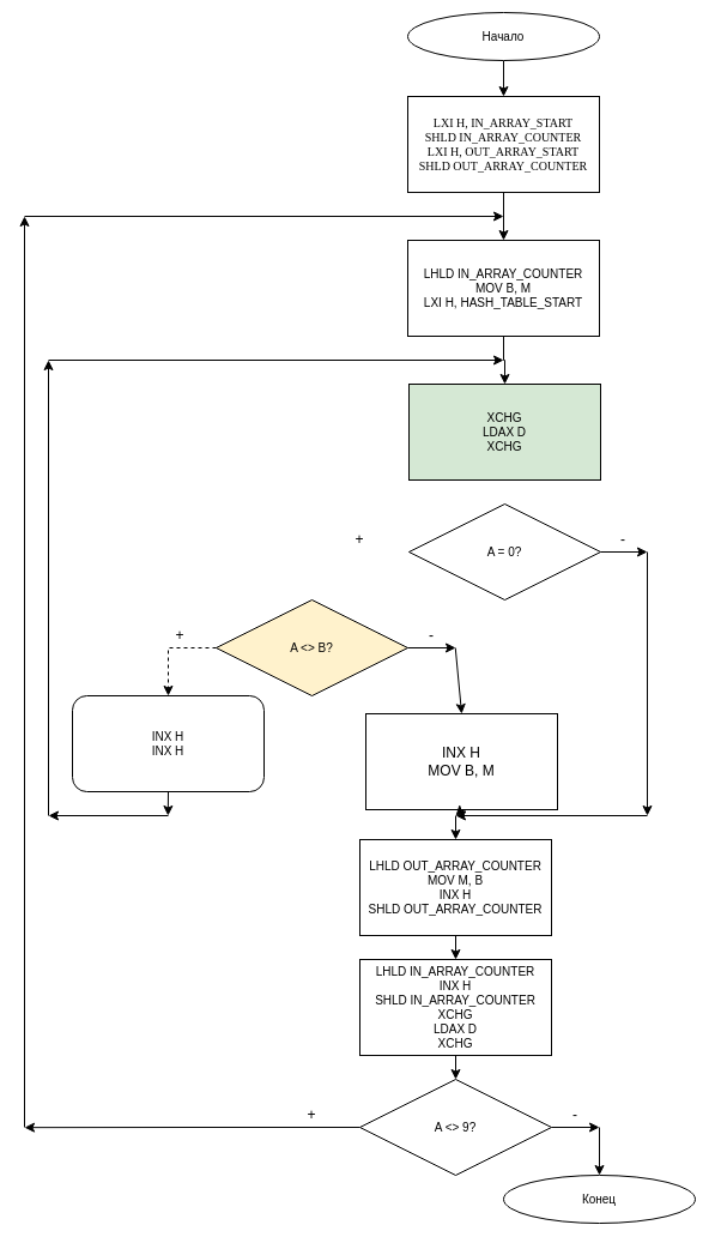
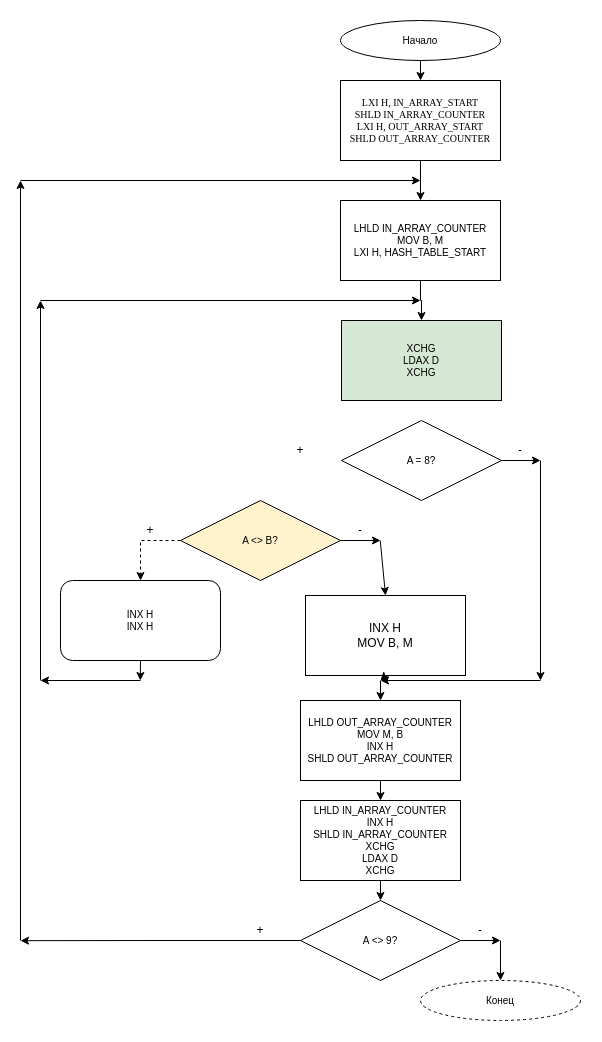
  <mxCell id="0" />
  <mxCell id="1" parent="0" />
  <mxCell id="2" style="edgeStyle=orthogonalEdgeStyle;rounded=0;orthogonalLoop=1;jettySize=auto;html=1;exitX=0.5;exitY=1;exitDx=0;exitDy=0;entryX=0.5;entryY=0;entryDx=0;entryDy=0;" parent="1" source="3" target="5" edge="1"><mxGeometry relative="1" as="geometry" /></mxCell>
- <mxCell id="3" value="Начало" style="ellipse;whiteSpace=wrap;html=1;fontSize=10;" parent="1" vertex="1"><mxGeometry x="340" y="10" width="160" height="40" as="geometry" /></mxCell>
+ <mxCell id="3" value="Начало" style="ellipse;whiteSpace=wrap;html=1;fontSize=10;" parent="1" vertex="1"><mxGeometry width="160" height="40" as="geometry" x="340" y="20" /></mxCell>
  <mxCell id="4" style="edgeStyle=orthogonalEdgeStyle;rounded=0;orthogonalLoop=1;jettySize=auto;html=1;exitX=0.5;exitY=1;exitDx=0;exitDy=0;entryX=0.5;entryY=0;entryDx=0;entryDy=0;fontSize=10;" edge="1" parent="1" source="5" target="7"><mxGeometry relative="1" as="geometry" /></mxCell>
  <mxCell id="5" value="&lt;div style=&quot;font-size: 10px;&quot;&gt;&lt;font style=&quot;font-size: 10px;&quot; face=&quot;Times New Roman&quot;&gt;LXI H, IN_ARRAY_START&lt;/font&gt;&lt;/div&gt;&lt;div style=&quot;font-size: 10px;&quot;&gt;&lt;span style=&quot;font-size: 10px;&quot;&gt;&lt;font style=&quot;font-size: 10px;&quot; face=&quot;Times New Roman&quot;&gt;SHLD IN_ARRAY_COUNTER&lt;/font&gt;&lt;/span&gt;&lt;/div&gt;&lt;div style=&quot;font-size: 10px;&quot;&gt;&lt;font face=&quot;Times New Roman&quot; style=&quot;font-size: 10px;&quot;&gt;&lt;span style=&quot;font-size: 10px;&quot;&gt;LXI H, OUT_ARRAY_START&lt;/span&gt;&lt;br style=&quot;font-size: 10px;&quot;&gt;&lt;/font&gt;&lt;/div&gt;&lt;div style=&quot;font-size: 10px;&quot;&gt;&lt;font face=&quot;Times New Roman&quot; style=&quot;font-size: 10px;&quot;&gt;&lt;span style=&quot;font-size: 10px;&quot;&gt;SHLD OUT_ARRAY_COUNTER&lt;/span&gt;&lt;br style=&quot;font-size: 10px;&quot;&gt;&lt;/font&gt;&lt;/div&gt;" style="rounded=0;whiteSpace=wrap;html=1;fontSize=10;" parent="1" vertex="1"><mxGeometry y="80" width="160" height="80" as="geometry" x="340" /></mxCell>
  <mxCell id="6" style="edgeStyle=orthogonalEdgeStyle;rounded=0;orthogonalLoop=1;jettySize=auto;html=1;exitX=0.5;exitY=1;exitDx=0;exitDy=0;entryX=0.5;entryY=0;entryDx=0;entryDy=0;fontSize=10;" edge="1" parent="1" source="7" target="8"><mxGeometry relative="1" as="geometry" /></mxCell>
  <mxCell id="7" value="LHLD IN_ARRAY_COUNTER&lt;br style=&quot;font-size: 10px;&quot;&gt;MOV B, M&lt;br style=&quot;font-size: 10px;&quot;&gt;LXI H, HASH_TABLE_START" style="rounded=0;whiteSpace=wrap;html=1;fontSize=10;" vertex="1" parent="1"><mxGeometry y="200" width="160" height="80" as="geometry" x="340" /></mxCell>
  <mxCell id="8" value="XCHG&lt;br&gt;LDAX D&lt;br&gt;XCHG" style="rounded=0;whiteSpace=wrap;html=1;fontSize=10;fillColor=#d5e8d4;" vertex="1" parent="1"><mxGeometry x="341" y="320" width="160" height="80" as="geometry" /></mxCell>
- <mxCell id="9" value="A = 0?" style="rhombus;whiteSpace=wrap;html=1;fontSize=10;" vertex="1" parent="1"><mxGeometry x="341" y="420" width="160" height="80" as="geometry" /></mxCell>
+ <mxCell id="9" value="A = 8?" style="rhombus;whiteSpace=wrap;html=1;fontSize=10;" vertex="1" parent="1"><mxGeometry x="341" y="420" width="160" height="80" as="geometry" /></mxCell>
  <mxCell id="10" style="edgeStyle=orthogonalEdgeStyle;rounded=0;orthogonalLoop=1;jettySize=auto;html=1;exitX=0;exitY=0.5;exitDx=0;exitDy=0;entryX=0.5;entryY=0;entryDx=0;entryDy=0;fontSize=10;dashed=1;" edge="1" parent="1" source="11" target="13"><mxGeometry relative="1" as="geometry" /></mxCell>
  <mxCell id="11" value="A &amp;lt;&amp;gt; B?" style="rhombus;whiteSpace=wrap;html=1;fontSize=10;fillColor=#fff2cc;" vertex="1" parent="1"><mxGeometry x="180" y="500" width="160" height="80" as="geometry" /></mxCell>
  <mxCell id="12" style="edgeStyle=orthogonalEdgeStyle;rounded=0;orthogonalLoop=1;jettySize=auto;html=1;exitX=0.5;exitY=1;exitDx=0;exitDy=0;fontSize=12;" edge="1" parent="1" source="13"><mxGeometry relative="1" as="geometry"><mxPoint x="139.81" y="680" as="targetPoint" /></mxGeometry></mxCell>
  <mxCell id="13" value="INX H&lt;br&gt;INX H" style="whiteSpace=wrap;html=1;fontSize=10;rounded=1;" vertex="1" parent="1"><mxGeometry x="60" y="580" width="160" height="80" as="geometry" /></mxCell>
  <mxCell id="14" value="" style="endArrow=classic;html=1;fontSize=10;" edge="1" parent="1"><mxGeometry width="50" height="50" relative="1" as="geometry"><mxPoint x="140" y="680" as="sourcePoint" /><mxPoint x="40" y="680" as="targetPoint" /></mxGeometry></mxCell>
  <mxCell id="15" value="" style="endArrow=classic;html=1;fontSize=10;" edge="1" parent="1"><mxGeometry width="50" height="50" relative="1" as="geometry"><mxPoint x="40" y="680" as="sourcePoint" /><mxPoint x="40" y="300" as="targetPoint" /></mxGeometry></mxCell>
  <mxCell id="16" value="" style="endArrow=classic;html=1;fontSize=10;exitX=1;exitY=0.5;exitDx=0;exitDy=0;" edge="1" parent="1" source="9"><mxGeometry width="50" height="50" relative="1" as="geometry"><mxPoint x="560" y="570" as="sourcePoint" /><mxPoint x="540" y="460" as="targetPoint" /></mxGeometry></mxCell>
  <mxCell id="17" value="" style="endArrow=classic;html=1;fontSize=10;" edge="1" parent="1"><mxGeometry width="50" height="50" relative="1" as="geometry"><mxPoint x="540" y="460" as="sourcePoint" /><mxPoint x="540" y="680" as="targetPoint" /></mxGeometry></mxCell>
  <mxCell id="18" value="" style="endArrow=classic;html=1;fontSize=10;exitX=1;exitY=0.5;exitDx=0;exitDy=0;" edge="1" parent="1" source="11"><mxGeometry width="50" height="50" relative="1" as="geometry"><mxPoint x="560" y="570" as="sourcePoint" /><mxPoint x="380" y="540" as="targetPoint" /></mxGeometry></mxCell>
  <mxCell id="19" value="+" style="text;html=1;strokeColor=none;fillColor=none;align=center;verticalAlign=middle;whiteSpace=wrap;rounded=0;fontSize=12;" vertex="1" parent="1"><mxGeometry x="280" y="440" width="40" height="20" as="geometry" /></mxCell>
  <mxCell id="20" value="-" style="text;html=1;strokeColor=none;fillColor=none;align=center;verticalAlign=middle;whiteSpace=wrap;rounded=0;fontSize=12;" vertex="1" parent="1"><mxGeometry x="500" y="440" width="40" height="20" as="geometry" /></mxCell>
  <mxCell id="21" value="+" style="text;html=1;strokeColor=none;fillColor=none;align=center;verticalAlign=middle;whiteSpace=wrap;rounded=0;fontSize=12;" vertex="1" parent="1"><mxGeometry x="130" y="520" width="40" height="20" as="geometry" /></mxCell>
  <mxCell id="22" value="-" style="text;html=1;strokeColor=none;fillColor=none;align=center;verticalAlign=middle;whiteSpace=wrap;rounded=0;fontSize=12;" vertex="1" parent="1"><mxGeometry y="520" width="40" height="20" as="geometry" x="340" /></mxCell>
  <mxCell id="23" value="" style="endArrow=classic;html=1;fontSize=12;entryX=0.5;entryY=0;entryDx=0;entryDy=0;" edge="1" parent="1" target="24"><mxGeometry width="50" height="50" relative="1" as="geometry"><mxPoint x="379.76" y="540" as="sourcePoint" /><mxPoint x="379.76" y="560" as="targetPoint" /></mxGeometry></mxCell>
  <mxCell id="24" value="INX H&lt;br&gt;MOV B, M" style="rounded=0;whiteSpace=wrap;html=1;fontSize=12;" vertex="1" parent="1"><mxGeometry x="305" y="595" width="160" height="80" as="geometry" /></mxCell>
  <mxCell id="25" value="" style="endArrow=classic;html=1;fontSize=12;" edge="1" parent="1"><mxGeometry width="50" height="50" relative="1" as="geometry"><mxPoint x="40" y="300" as="sourcePoint" /><mxPoint x="420" y="300" as="targetPoint" /></mxGeometry></mxCell>
  <mxCell id="26" value="" style="endArrow=classic;html=1;fontSize=12;exitX=0.5;exitY=1;exitDx=0;exitDy=0;" edge="1" parent="1" source="24"><mxGeometry width="50" height="50" relative="1" as="geometry"><mxPoint x="390" y="680" as="sourcePoint" /><mxPoint x="380" y="680" as="targetPoint" /></mxGeometry></mxCell>
  <mxCell id="27" value="" style="endArrow=classic;html=1;fontSize=12;" edge="1" parent="1"><mxGeometry width="50" height="50" relative="1" as="geometry"><mxPoint x="540" y="680" as="sourcePoint" /><mxPoint x="380" y="680" as="targetPoint" /></mxGeometry></mxCell>
  <mxCell id="28" style="edgeStyle=orthogonalEdgeStyle;rounded=0;orthogonalLoop=1;jettySize=auto;html=1;exitX=0.5;exitY=1;exitDx=0;exitDy=0;entryX=0.5;entryY=0;entryDx=0;entryDy=0;fontSize=10;" edge="1" parent="1" source="29" target="32"><mxGeometry relative="1" as="geometry" /></mxCell>
  <mxCell id="29" value="LHLD OUT_ARRAY_COUNTER&lt;br&gt;MOV M, B&lt;br&gt;INX H&lt;br&gt;SHLD OUT_ARRAY_COUNTER" style="rounded=0;whiteSpace=wrap;html=1;fontSize=10;" vertex="1" parent="1"><mxGeometry x="300" y="700" width="160" height="80" as="geometry" /></mxCell>
  <mxCell id="30" value="" style="endArrow=classic;html=1;fontSize=12;entryX=0.5;entryY=0;entryDx=0;entryDy=0;" edge="1" parent="1" target="29"><mxGeometry width="50" height="50" relative="1" as="geometry"><mxPoint x="380" y="680" as="sourcePoint" /><mxPoint x="420" y="670" as="targetPoint" /></mxGeometry></mxCell>
  <mxCell id="31" style="edgeStyle=orthogonalEdgeStyle;rounded=0;orthogonalLoop=1;jettySize=auto;html=1;exitX=0.5;exitY=1;exitDx=0;exitDy=0;entryX=0.5;entryY=0;entryDx=0;entryDy=0;fontSize=10;" edge="1" parent="1" source="32" target="34"><mxGeometry relative="1" as="geometry" /></mxCell>
  <mxCell id="32" value="LHLD IN_ARRAY_COUNTER&lt;br&gt;INX H&lt;br&gt;SHLD IN_ARRAY_COUNTER&lt;br&gt;XCHG&lt;br&gt;LDAX D&lt;br&gt;XCHG" style="rounded=0;whiteSpace=wrap;html=1;fontSize=10;" vertex="1" parent="1"><mxGeometry x="300" y="800" width="160" height="80" as="geometry" /></mxCell>
  <mxCell id="33" style="edgeStyle=orthogonalEdgeStyle;rounded=0;orthogonalLoop=1;jettySize=auto;html=1;exitX=0;exitY=0.5;exitDx=0;exitDy=0;fontSize=10;" edge="1" parent="1" source="34"><mxGeometry relative="1" as="geometry"><mxPoint x="20" y="940.176" as="targetPoint" /></mxGeometry></mxCell>
  <mxCell id="34" value="A &amp;lt;&amp;gt; 9?" style="rhombus;whiteSpace=wrap;html=1;fontSize=10;" vertex="1" parent="1"><mxGeometry x="300" y="900" width="160" height="80" as="geometry" /></mxCell>
  <mxCell id="35" value="" style="endArrow=classic;html=1;fontSize=10;" edge="1" parent="1"><mxGeometry width="50" height="50" relative="1" as="geometry"><mxPoint x="20" y="940" as="sourcePoint" /><mxPoint x="20" y="180" as="targetPoint" /></mxGeometry></mxCell>
  <mxCell id="36" value="" style="endArrow=classic;html=1;fontSize=10;" edge="1" parent="1"><mxGeometry width="50" height="50" relative="1" as="geometry"><mxPoint x="20" y="180" as="sourcePoint" /><mxPoint x="420" y="180" as="targetPoint" /></mxGeometry></mxCell>
  <mxCell id="37" value="" style="endArrow=classic;html=1;fontSize=10;exitX=1;exitY=0.5;exitDx=0;exitDy=0;" edge="1" parent="1" source="34"><mxGeometry width="50" height="50" relative="1" as="geometry"><mxPoint x="290" y="1050" as="sourcePoint" /><mxPoint x="500" y="940" as="targetPoint" /></mxGeometry></mxCell>
- <mxCell id="38" value="Конец" style="ellipse;whiteSpace=wrap;html=1;fontSize=10;" vertex="1" parent="1"><mxGeometry x="420" y="980" width="160" height="40" as="geometry" /></mxCell>
+ <mxCell id="38" value="Конец" style="ellipse;whiteSpace=wrap;html=1;fontSize=10;dashed=1;" vertex="1" parent="1"><mxGeometry x="420" y="980" width="160" height="40" as="geometry" /></mxCell>
  <mxCell id="39" value="" style="endArrow=classic;html=1;fontSize=10;entryX=0.5;entryY=0;entryDx=0;entryDy=0;" edge="1" parent="1" target="38"><mxGeometry width="50" height="50" relative="1" as="geometry"><mxPoint x="500" y="940" as="sourcePoint" /><mxPoint x="460" y="970" as="targetPoint" /></mxGeometry></mxCell>
  <mxCell id="40" value="+" style="text;html=1;strokeColor=none;fillColor=none;align=center;verticalAlign=middle;whiteSpace=wrap;rounded=0;fontSize=12;" vertex="1" parent="1"><mxGeometry x="240" y="920" width="40" height="20" as="geometry" /></mxCell>
  <mxCell id="41" value="-" style="text;html=1;strokeColor=none;fillColor=none;align=center;verticalAlign=middle;whiteSpace=wrap;rounded=0;fontSize=12;" vertex="1" parent="1"><mxGeometry x="460" y="920" width="40" height="20" as="geometry" /></mxCell>
